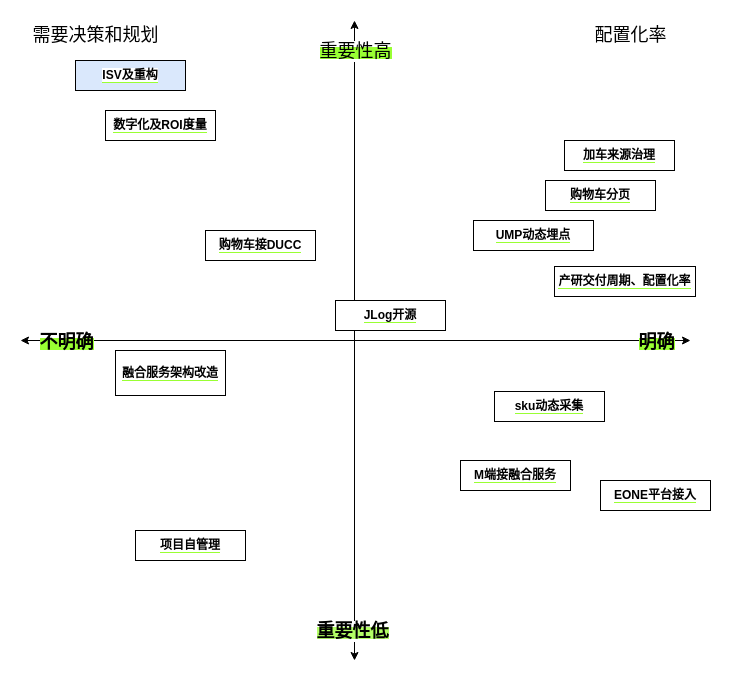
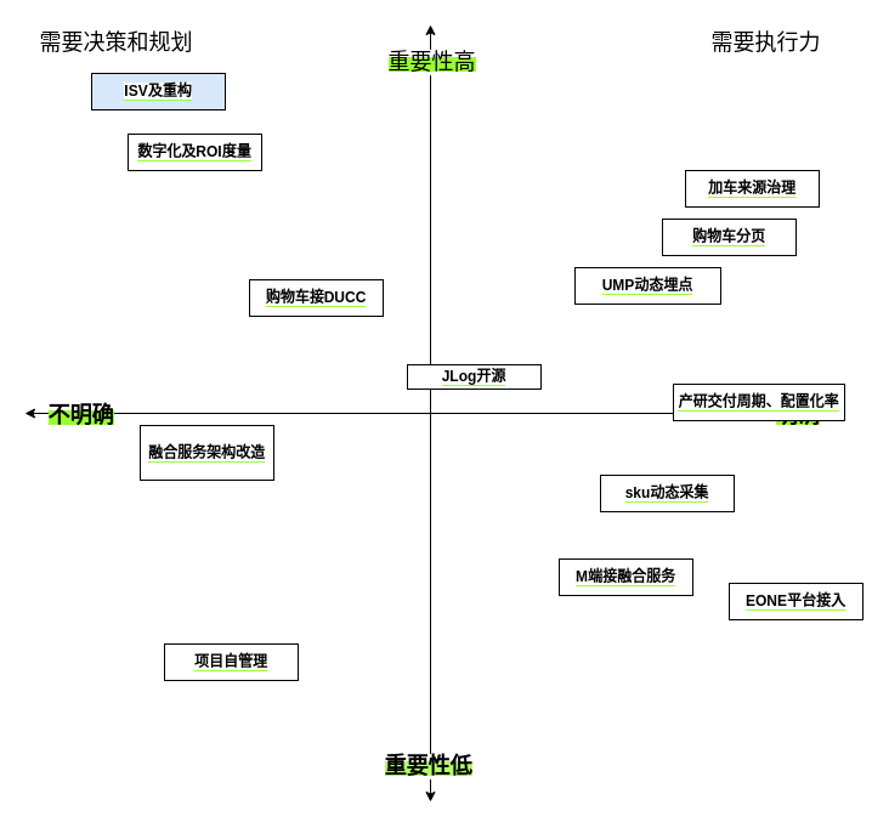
  <mxCell id="0" />
  <mxCell id="1" parent="0" />
  <mxCell id="2" value="" style="endArrow=classic;startArrow=classic;html=1;rounded=0;" edge="1" parent="1"><mxGeometry width="50" height="50" relative="1" as="geometry"><mxPoint x="354" y="660" as="sourcePoint" /><mxPoint x="354" y="20" as="targetPoint" /></mxGeometry></mxCell>
  <mxCell id="3" value="&lt;span style=&quot;background-color: rgb(153 , 255 , 51)&quot;&gt;&lt;font style=&quot;font-size: 18px&quot;&gt;重要性高&lt;/font&gt;&lt;/span&gt;" style="edgeLabel;html=1;align=center;verticalAlign=middle;resizable=0;points=[];" vertex="1" connectable="0" parent="2"><mxGeometry x="0.641" relative="1" as="geometry"><mxPoint y="-85" as="offset" /></mxGeometry></mxCell>
  <mxCell id="4" value="&lt;b style=&quot;background-color: rgb(179 , 255 , 102)&quot;&gt;&lt;font style=&quot;font-size: 18px&quot;&gt;重要性低&lt;/font&gt;&lt;/b&gt;" style="edgeLabel;html=1;align=center;verticalAlign=middle;resizable=0;points=[];" vertex="1" connectable="0" parent="2"><mxGeometry x="-0.556" y="3" relative="1" as="geometry"><mxPoint y="112" as="offset" /></mxGeometry></mxCell>
  <mxCell id="5" value="" style="endArrow=classic;startArrow=classic;html=1;rounded=0;" edge="1" parent="1"><mxGeometry width="50" height="50" relative="1" as="geometry"><mxPoint x="20" y="340" as="sourcePoint" /><mxPoint x="690" y="340" as="targetPoint" /></mxGeometry></mxCell>
  <mxCell id="6" value="&lt;span style=&quot;background-color: rgb(153 , 255 , 51)&quot;&gt;&lt;font style=&quot;font-size: 18px&quot;&gt;&lt;b&gt;明确&lt;/b&gt;&lt;/font&gt;&lt;/span&gt;" style="edgeLabel;html=1;align=center;verticalAlign=middle;resizable=0;points=[];" vertex="1" connectable="0" parent="5"><mxGeometry x="0.666" y="-1" relative="1" as="geometry"><mxPoint x="77" as="offset" /></mxGeometry></mxCell>
  <mxCell id="7" value="&lt;span style=&quot;background-color: rgb(153 , 255 , 51)&quot;&gt;&lt;font style=&quot;font-size: 18px&quot;&gt;&lt;b&gt;不明确&lt;/b&gt;&lt;/font&gt;&lt;/span&gt;" style="edgeLabel;html=1;align=center;verticalAlign=middle;resizable=0;points=[];" vertex="1" connectable="0" parent="5"><mxGeometry x="-0.833" y="-1" relative="1" as="geometry"><mxPoint x="-11" as="offset" /></mxGeometry></mxCell>
  <mxCell id="8" value="&lt;span style=&quot;background-color: rgb(255 , 255 , 255)&quot;&gt;&lt;font color=&quot;#000000&quot;&gt;&lt;b&gt;ISV及重构&lt;/b&gt;&lt;/font&gt;&lt;/span&gt;" style="rounded=0;whiteSpace=wrap;html=1;labelBackgroundColor=#99FF33;fontColor=#99FF33;fillColor=#dae8fc;" vertex="1" parent="1"><mxGeometry x="75" y="60" width="110" height="30" as="geometry" /></mxCell>
  <mxCell id="9" value="&lt;span style=&quot;background-color: rgb(255 , 255 , 255)&quot;&gt;&lt;font color=&quot;#000000&quot;&gt;&lt;b&gt;加车来源治理&lt;/b&gt;&lt;/font&gt;&lt;/span&gt;" style="rounded=0;whiteSpace=wrap;html=1;labelBackgroundColor=#99FF33;fontColor=#99FF33;" vertex="1" parent="1"><mxGeometry x="564" y="140" width="110" height="30" as="geometry" /></mxCell>
  <mxCell id="10" value="&lt;span style=&quot;background-color: rgb(255 , 255 , 255)&quot;&gt;&lt;font color=&quot;#000000&quot;&gt;&lt;b&gt;数字化及ROI度量&lt;/b&gt;&lt;/font&gt;&lt;/span&gt;" style="rounded=0;whiteSpace=wrap;html=1;labelBackgroundColor=#99FF33;fontColor=#99FF33;" vertex="1" parent="1"><mxGeometry x="105" y="110" width="110" height="30" as="geometry" /></mxCell>
  <mxCell id="11" value="&lt;span style=&quot;background-color: rgb(255 , 255 , 255)&quot;&gt;&lt;font color=&quot;#000000&quot;&gt;&lt;b&gt;EONE平台接入&lt;/b&gt;&lt;/font&gt;&lt;/span&gt;" style="rounded=0;whiteSpace=wrap;html=1;labelBackgroundColor=#99FF33;fontColor=#99FF33;" vertex="1" parent="1"><mxGeometry x="600" y="480" width="110" height="30" as="geometry" /></mxCell>
  <mxCell id="12" value="&lt;span style=&quot;background-color: rgb(255 , 255 , 255)&quot;&gt;&lt;font color=&quot;#000000&quot;&gt;&lt;b&gt;购物车分页&lt;/b&gt;&lt;/font&gt;&lt;/span&gt;" style="rounded=0;whiteSpace=wrap;html=1;labelBackgroundColor=#99FF33;fontColor=#99FF33;" vertex="1" parent="1"><mxGeometry x="545" y="180" width="110" height="30" as="geometry" /></mxCell>
  <mxCell id="13" value="&lt;span style=&quot;background-color: rgb(255 , 255 , 255)&quot;&gt;&lt;font color=&quot;#000000&quot;&gt;&lt;b&gt;UMP动态埋点&lt;/b&gt;&lt;/font&gt;&lt;/span&gt;" style="rounded=0;whiteSpace=wrap;html=1;labelBackgroundColor=#99FF33;fontColor=#99FF33;" vertex="1" parent="1"><mxGeometry x="473" y="220" width="120" height="30" as="geometry" /></mxCell>
  <mxCell id="14" value="&lt;span style=&quot;background-color: rgb(255 , 255 , 255)&quot;&gt;&lt;font color=&quot;#000000&quot;&gt;&lt;b&gt;购物车接DUCC&lt;/b&gt;&lt;/font&gt;&lt;/span&gt;" style="rounded=0;whiteSpace=wrap;html=1;labelBackgroundColor=#99FF33;fontColor=#99FF33;" vertex="1" parent="1"><mxGeometry x="205" y="230" width="110" height="30" as="geometry" /></mxCell>
  <mxCell id="15" value="&lt;span style=&quot;background-color: rgb(255 , 255 , 255)&quot;&gt;&lt;font color=&quot;#000000&quot;&gt;&lt;b&gt;融合服务架构改造&lt;/b&gt;&lt;/font&gt;&lt;/span&gt;" style="rounded=0;whiteSpace=wrap;html=1;labelBackgroundColor=#99FF33;fontColor=#99FF33;" vertex="1" parent="1"><mxGeometry x="115" y="350" width="110" height="45" as="geometry" /></mxCell>
  <mxCell id="16" value="&lt;span style=&quot;background-color: rgb(255 , 255 , 255)&quot;&gt;&lt;font color=&quot;#000000&quot;&gt;&lt;b&gt;M端接融合服务&lt;/b&gt;&lt;/font&gt;&lt;/span&gt;" style="rounded=0;whiteSpace=wrap;html=1;labelBackgroundColor=#99FF33;fontColor=#99FF33;" vertex="1" parent="1"><mxGeometry x="460" y="460" width="110" height="30" as="geometry" /></mxCell>
  <mxCell id="17" value="&lt;span style=&quot;background-color: rgb(255 , 255 , 255)&quot;&gt;&lt;font color=&quot;#000000&quot;&gt;&lt;b&gt;项目自管理&lt;/b&gt;&lt;/font&gt;&lt;/span&gt;" style="rounded=0;whiteSpace=wrap;html=1;labelBackgroundColor=#99FF33;fontColor=#99FF33;" vertex="1" parent="1"><mxGeometry x="135" y="530" width="110" height="30" as="geometry" /></mxCell>
- <mxCell id="18" value="&lt;span style=&quot;background-color: rgb(255 , 255 , 255)&quot;&gt;&lt;font color=&quot;#000000&quot;&gt;&lt;b&gt;JLog开源&lt;/b&gt;&lt;/font&gt;&lt;/span&gt;" style="rounded=0;whiteSpace=wrap;html=1;labelBackgroundColor=#99FF33;fontColor=#99FF33;" vertex="1" parent="1"><mxGeometry x="335" y="300" width="110" height="30" as="geometry" /></mxCell>
- <mxCell id="19" value="配置化率" style="text;html=1;align=center;verticalAlign=middle;resizable=0;points=[];autosize=1;strokeColor=none;fillColor=none;fontSize=18;fontColor=#000000;" vertex="1" parent="1"><mxGeometry x="575" y="20" width="110" height="30" as="geometry" /></mxCell>
+ <mxCell id="18" value="&lt;span style=&quot;background-color: rgb(255 , 255 , 255)&quot;&gt;&lt;font color=&quot;#000000&quot;&gt;&lt;b&gt;JLog开源&lt;/b&gt;&lt;/font&gt;&lt;/span&gt;" style="rounded=0;whiteSpace=wrap;html=1;labelBackgroundColor=#99FF33;fontColor=#99FF33;" vertex="1" parent="1"><mxGeometry x="335" y="300" width="110" height="20" as="geometry" /></mxCell>
+ <mxCell id="19" value="需要执行力" style="text;html=1;align=center;verticalAlign=middle;resizable=0;points=[];autosize=1;strokeColor=none;fillColor=none;fontSize=18;fontColor=#000000;" vertex="1" parent="1"><mxGeometry x="575" y="20" width="110" height="30" as="geometry" /></mxCell>
  <mxCell id="20" value="需要决策和规划" style="text;html=1;align=center;verticalAlign=middle;resizable=0;points=[];autosize=1;strokeColor=none;fillColor=none;fontSize=18;fontColor=#000000;" vertex="1" parent="1"><mxGeometry x="25" y="20" width="140" height="30" as="geometry" /></mxCell>
- <mxCell id="21" value="&lt;span style=&quot;background-color: rgb(255 , 255 , 255)&quot;&gt;&lt;font color=&quot;#000000&quot;&gt;&lt;b&gt;产研交付周期、配置化率&lt;/b&gt;&lt;/font&gt;&lt;/span&gt;" style="rounded=0;whiteSpace=wrap;html=1;labelBackgroundColor=#99FF33;fontColor=#99FF33;" vertex="1" parent="1"><mxGeometry x="554" y="266" width="141" height="30" as="geometry" /></mxCell>
+ <mxCell id="21" value="&lt;span style=&quot;background-color: rgb(255 , 255 , 255)&quot;&gt;&lt;font color=&quot;#000000&quot;&gt;&lt;b&gt;产研交付周期、配置化率&lt;/b&gt;&lt;/font&gt;&lt;/span&gt;" style="rounded=0;whiteSpace=wrap;html=1;labelBackgroundColor=#99FF33;fontColor=#99FF33;" vertex="1" parent="1"><mxGeometry x="554" y="316" width="141" height="30" as="geometry" /></mxCell>
  <mxCell id="22" value="&lt;span style=&quot;background-color: rgb(255 , 255 , 255)&quot;&gt;&lt;font color=&quot;#000000&quot;&gt;&lt;b&gt;sku动态采集&lt;/b&gt;&lt;/font&gt;&lt;/span&gt;" style="rounded=0;whiteSpace=wrap;html=1;labelBackgroundColor=#99FF33;fontColor=#99FF33;" vertex="1" parent="1"><mxGeometry x="494" y="391" width="110" height="30" as="geometry" /></mxCell>
